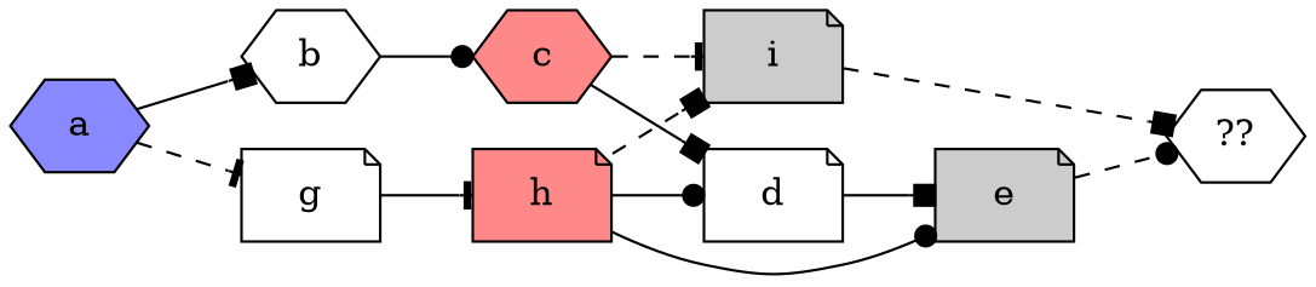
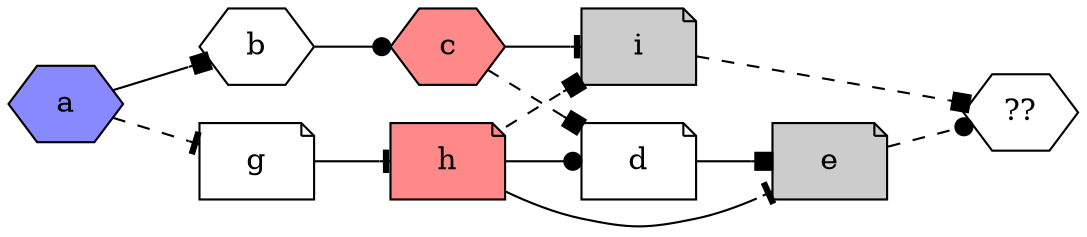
  digraph {
    rankdir=LR
    node [shape=note style=filled]
    edge [arrowhead=box]
    a [fillcolor="#8888ff" shape=hexagon]
    b [shape=hexagon style=""]
    g [style=""]
    c [fillcolor="#ff8888" shape=hexagon]
    h [fillcolor="#ff8888"]
    d [style=""]
    i [fillcolor="#cccccc"]
    e [fillcolor="#cccccc"]
    "??" [shape=hexagon style=""]
    a -> b
    a -> g [arrowhead=tee style=dashed]
    b -> c [arrowhead=dot]
    g -> h [arrowhead=tee]
-   c -> d
-   c -> i [arrowhead=tee style=dashed]
+   c -> d [style=dashed]
+   c -> i [arrowhead=tee]
    h -> d [arrowhead=dot]
    h -> i [style=dashed]
-   h -> e [arrowhead=dot]
+   h -> e [arrowhead=tee]
    d -> e
    i -> "??" [style=dashed]
    e -> "??" [arrowhead=dot style=dashed]
  }
